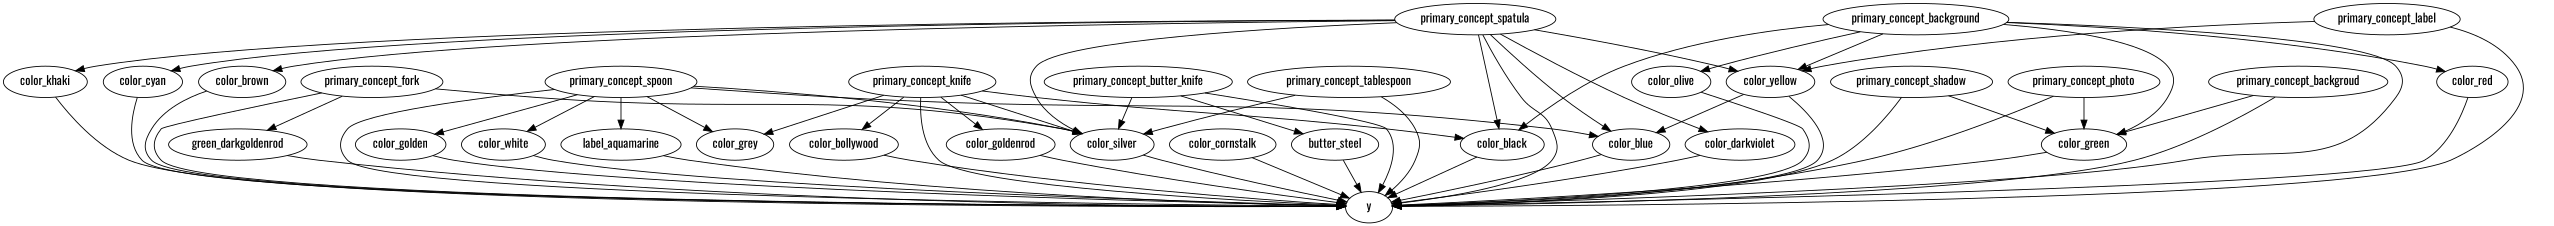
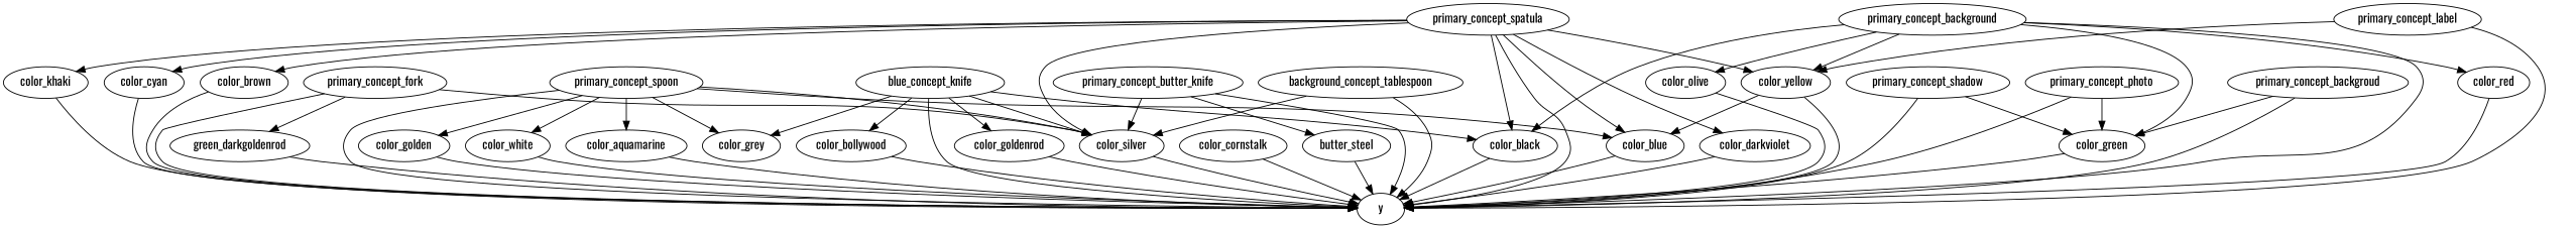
  strict digraph {
    fontname=Oswald
    node [fontname=Oswald]
    edge [fontname=Oswald]
    primary_concept_spatula
    y
    color_darkviolet
    color_silver
    color_yellow
    color_black
    color_blue
    color_khaki
    color_cyan
    color_brown
    primary_concept_shadow
    color_green
    primary_concept_background
    color_red
    color_olive
    color_cornstalk
    primary_concept_fork
    n18 [label=green_darkgoldenrod]
    primary_concept_spoon
    color_golden
    color_white
    color_grey
-   color_aquamarine [label=label_aquamarine]
+   color_aquamarine
    primary_concept_label
-   primary_concept_knife
+   primary_concept_knife [label=blue_concept_knife]
    color_goldenrod
    color_bollywood
    primary_concept_butter_knife
    n29 [label=butter_steel]
    primary_concept_photo
    primary_concept_backgroud
-   primary_concept_tablespoon
+   primary_concept_tablespoon [label=background_concept_tablespoon]
    primary_concept_spatula -> y
    primary_concept_spatula -> color_darkviolet
    primary_concept_spatula -> color_silver
    primary_concept_spatula -> color_yellow
    primary_concept_spatula -> color_black
    primary_concept_spatula -> color_blue
    primary_concept_spatula -> color_khaki
    primary_concept_spatula -> color_cyan
    primary_concept_spatula -> color_brown
    color_darkviolet -> y
    color_silver -> y
    color_yellow -> y
    color_yellow -> color_blue
    color_black -> y
    color_blue -> y
    color_khaki -> y
    color_cyan -> y
    color_brown -> y
    primary_concept_shadow -> y
    primary_concept_shadow -> color_green
    color_green -> y
    primary_concept_background -> y
    primary_concept_background -> color_yellow
    primary_concept_background -> color_black
    primary_concept_background -> color_green
    primary_concept_background -> color_red
    primary_concept_background -> color_olive
    color_red -> y
    color_olive -> y
    color_cornstalk -> y
    primary_concept_fork -> y
    primary_concept_fork -> color_silver
    primary_concept_fork -> n18
    n18 -> y
    primary_concept_spoon -> y
    primary_concept_spoon -> color_silver
    primary_concept_spoon -> color_blue
    primary_concept_spoon -> color_golden
    primary_concept_spoon -> color_white
    primary_concept_spoon -> color_grey
    primary_concept_spoon -> color_aquamarine
    color_golden -> y
    color_white -> y
    color_aquamarine -> y
    primary_concept_label -> y
    primary_concept_label -> color_yellow
    primary_concept_knife -> y
    primary_concept_knife -> color_silver
    primary_concept_knife -> color_black
    primary_concept_knife -> color_grey
    primary_concept_knife -> color_goldenrod
    primary_concept_knife -> color_bollywood
    color_goldenrod -> y
    color_bollywood -> y
    primary_concept_butter_knife -> y
    primary_concept_butter_knife -> color_silver
    primary_concept_butter_knife -> n29
    n29 -> y
    primary_concept_photo -> y
    primary_concept_photo -> color_green
    primary_concept_backgroud -> y
    primary_concept_backgroud -> color_green
    primary_concept_tablespoon -> y
    primary_concept_tablespoon -> color_silver
  }
